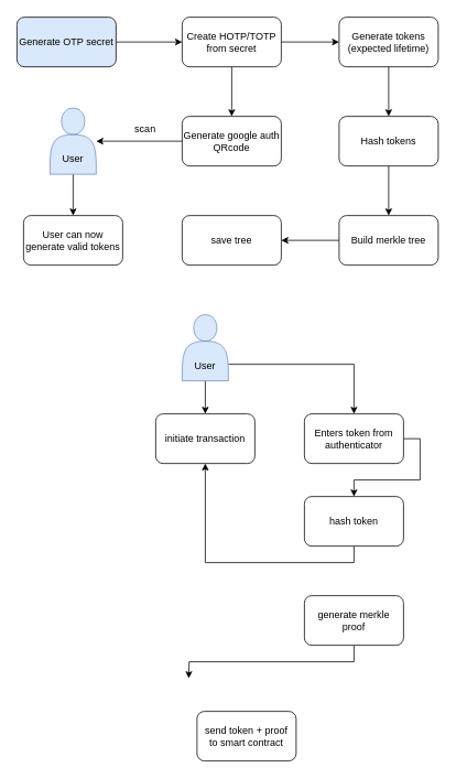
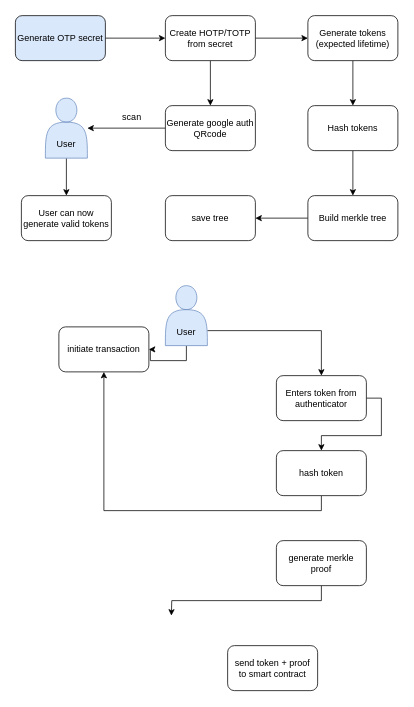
  <mxCell id="0" />
  <mxCell id="1" parent="0" />
  <mxCell id="2" style="edgeStyle=orthogonalEdgeStyle;rounded=0;orthogonalLoop=1;jettySize=auto;html=1;exitX=0.5;exitY=1;exitDx=0;exitDy=0;" edge="1" parent="1" source="3" target="19"><mxGeometry relative="1" as="geometry" /></mxCell>
  <mxCell id="3" value="&lt;br&gt;&lt;br&gt;&lt;br&gt;User" style="shape=actor;whiteSpace=wrap;html=1;fillColor=#dae8fc;strokeColor=#6c8ebf;" vertex="1" parent="1"><mxGeometry x="60" y="130" width="56" height="80" as="geometry" /></mxCell>
  <mxCell id="4" style="edgeStyle=orthogonalEdgeStyle;rounded=0;orthogonalLoop=1;jettySize=auto;html=1;exitX=1;exitY=0.5;exitDx=0;exitDy=0;entryX=0;entryY=0.5;entryDx=0;entryDy=0;" edge="1" parent="1" source="5" target="10"><mxGeometry relative="1" as="geometry" /></mxCell>
  <mxCell id="5" value="Generate OTP secret" style="rounded=1;whiteSpace=wrap;html=1;fillColor=#dae8fc;" vertex="1" parent="1"><mxGeometry x="20" y="20" width="120" height="60" as="geometry" /></mxCell>
  <mxCell id="6" style="edgeStyle=orthogonalEdgeStyle;rounded=0;orthogonalLoop=1;jettySize=auto;html=1;exitX=0.5;exitY=1;exitDx=0;exitDy=0;entryX=0.5;entryY=0;entryDx=0;entryDy=0;" edge="1" parent="1" source="7" target="12"><mxGeometry relative="1" as="geometry" /></mxCell>
  <mxCell id="7" value="Generate tokens&lt;br&gt;(expected lifetime)" style="rounded=1;whiteSpace=wrap;html=1;" vertex="1" parent="1"><mxGeometry x="410" y="20" width="120" height="60" as="geometry" /></mxCell>
  <mxCell id="8" style="edgeStyle=orthogonalEdgeStyle;rounded=0;orthogonalLoop=1;jettySize=auto;html=1;exitX=1;exitY=0.5;exitDx=0;exitDy=0;" edge="1" parent="1" source="10" target="7"><mxGeometry relative="1" as="geometry" /></mxCell>
  <mxCell id="9" style="edgeStyle=orthogonalEdgeStyle;rounded=0;orthogonalLoop=1;jettySize=auto;html=1;exitX=0.5;exitY=1;exitDx=0;exitDy=0;" edge="1" parent="1" source="10" target="16"><mxGeometry relative="1" as="geometry"><mxPoint x="280" y="140" as="targetPoint" /></mxGeometry></mxCell>
  <mxCell id="10" value="Create HOTP/TOTP&lt;br&gt;from secret" style="rounded=1;whiteSpace=wrap;html=1;" vertex="1" parent="1"><mxGeometry x="220" y="20" width="120" height="60" as="geometry" /></mxCell>
  <mxCell id="11" style="edgeStyle=orthogonalEdgeStyle;rounded=0;orthogonalLoop=1;jettySize=auto;html=1;exitX=0.5;exitY=1;exitDx=0;exitDy=0;" edge="1" parent="1" source="12" target="14"><mxGeometry relative="1" as="geometry" /></mxCell>
  <mxCell id="12" value="Hash tokens" style="rounded=1;whiteSpace=wrap;html=1;" vertex="1" parent="1"><mxGeometry x="410" y="140" width="120" height="60" as="geometry" /></mxCell>
  <mxCell id="13" style="edgeStyle=orthogonalEdgeStyle;rounded=0;orthogonalLoop=1;jettySize=auto;html=1;exitX=0;exitY=0.5;exitDx=0;exitDy=0;entryX=1;entryY=0.5;entryDx=0;entryDy=0;" edge="1" parent="1" source="14" target="17"><mxGeometry relative="1" as="geometry" /></mxCell>
  <mxCell id="14" value="Build merkle tree" style="rounded=1;whiteSpace=wrap;html=1;" vertex="1" parent="1"><mxGeometry x="410" y="260" width="120" height="60" as="geometry" /></mxCell>
  <mxCell id="15" style="edgeStyle=orthogonalEdgeStyle;rounded=0;orthogonalLoop=1;jettySize=auto;html=1;exitX=0;exitY=0.5;exitDx=0;exitDy=0;" edge="1" parent="1" source="16" target="3"><mxGeometry relative="1" as="geometry" /></mxCell>
  <mxCell id="16" value="Generate google auth QRcode" style="rounded=1;whiteSpace=wrap;html=1;" vertex="1" parent="1"><mxGeometry x="220" y="140" width="120" height="60" as="geometry" /></mxCell>
  <mxCell id="17" value="save tree" style="rounded=1;whiteSpace=wrap;html=1;" vertex="1" parent="1"><mxGeometry x="220" y="260" width="120" height="60" as="geometry" /></mxCell>
  <mxCell id="18" value="scan" style="text;html=1;align=center;verticalAlign=middle;resizable=0;points=[];autosize=1;strokeColor=none;fillColor=none;" vertex="1" parent="1"><mxGeometry x="150" y="140" width="50" height="30" as="geometry" /></mxCell>
  <mxCell id="19" value="User can now generate valid tokens" style="rounded=1;whiteSpace=wrap;html=1;" vertex="1" parent="1"><mxGeometry x="28" y="260" width="120" height="60" as="geometry" /></mxCell>
  <mxCell id="20" style="edgeStyle=orthogonalEdgeStyle;rounded=0;orthogonalLoop=1;jettySize=auto;html=1;exitX=0.5;exitY=1;exitDx=0;exitDy=0;" edge="1" parent="1" source="22" target="30"><mxGeometry relative="1" as="geometry" /></mxCell>
  <mxCell id="21" style="edgeStyle=orthogonalEdgeStyle;rounded=0;orthogonalLoop=1;jettySize=auto;html=1;exitX=1;exitY=0.75;exitDx=0;exitDy=0;" edge="1" parent="1" source="22" target="24"><mxGeometry relative="1" as="geometry" /></mxCell>
  <mxCell id="22" value="&lt;br&gt;&lt;br&gt;&lt;br&gt;User" style="shape=actor;whiteSpace=wrap;html=1;fillColor=#dae8fc;strokeColor=#6c8ebf;" vertex="1" parent="1"><mxGeometry x="220" y="380" width="56" height="80" as="geometry" /></mxCell>
  <mxCell id="23" style="edgeStyle=orthogonalEdgeStyle;rounded=0;orthogonalLoop=1;jettySize=auto;html=1;exitX=1;exitY=0.5;exitDx=0;exitDy=0;" edge="1" parent="1" source="24" target="26"><mxGeometry relative="1" as="geometry" /></mxCell>
  <mxCell id="24" value="Enters token from authenticator" style="rounded=1;whiteSpace=wrap;html=1;" vertex="1" parent="1"><mxGeometry x="368" y="500" width="120" height="60" as="geometry" /></mxCell>
  <mxCell id="25" style="edgeStyle=orthogonalEdgeStyle;rounded=0;orthogonalLoop=1;jettySize=auto;html=1;exitX=0.5;exitY=1;exitDx=0;exitDy=0;" edge="1" parent="1" source="26" target="30"><mxGeometry relative="1" as="geometry" /></mxCell>
  <mxCell id="26" value="hash token" style="rounded=1;whiteSpace=wrap;html=1;" vertex="1" parent="1"><mxGeometry x="368" y="600" width="120" height="60" as="geometry" /></mxCell>
  <mxCell id="27" style="edgeStyle=orthogonalEdgeStyle;rounded=0;orthogonalLoop=1;jettySize=auto;html=1;exitX=0.5;exitY=1;exitDx=0;exitDy=0;" edge="1" parent="1" source="28"><mxGeometry relative="1" as="geometry"><mxPoint x="228" y="820" as="targetPoint" /></mxGeometry></mxCell>
  <mxCell id="28" value="generate merkle&lt;br&gt;proof" style="rounded=1;whiteSpace=wrap;html=1;" vertex="1" parent="1"><mxGeometry x="368" y="720" width="120" height="60" as="geometry" /></mxCell>
- <mxCell id="29" value="send token + proof&lt;br&gt;to smart contract" style="rounded=1;whiteSpace=wrap;html=1;" vertex="1" parent="1"><mxGeometry x="238" y="860" width="120" height="60" as="geometry" /></mxCell>
- <mxCell id="30" value="initiate transaction" style="rounded=1;whiteSpace=wrap;html=1;" vertex="1" parent="1"><mxGeometry x="188" y="500" width="120" height="60" as="geometry" /></mxCell>
+ <mxCell id="29" value="send token + proof&lt;br&gt;to smart contract" style="rounded=1;whiteSpace=wrap;html=1;" vertex="1" parent="1"><mxGeometry x="303" y="860" width="120" height="60" as="geometry" /></mxCell>
+ <mxCell id="30" value="initiate transaction" style="rounded=1;whiteSpace=wrap;html=1;" vertex="1" parent="1"><mxGeometry x="78" y="435" width="120" height="60" as="geometry" /></mxCell>
